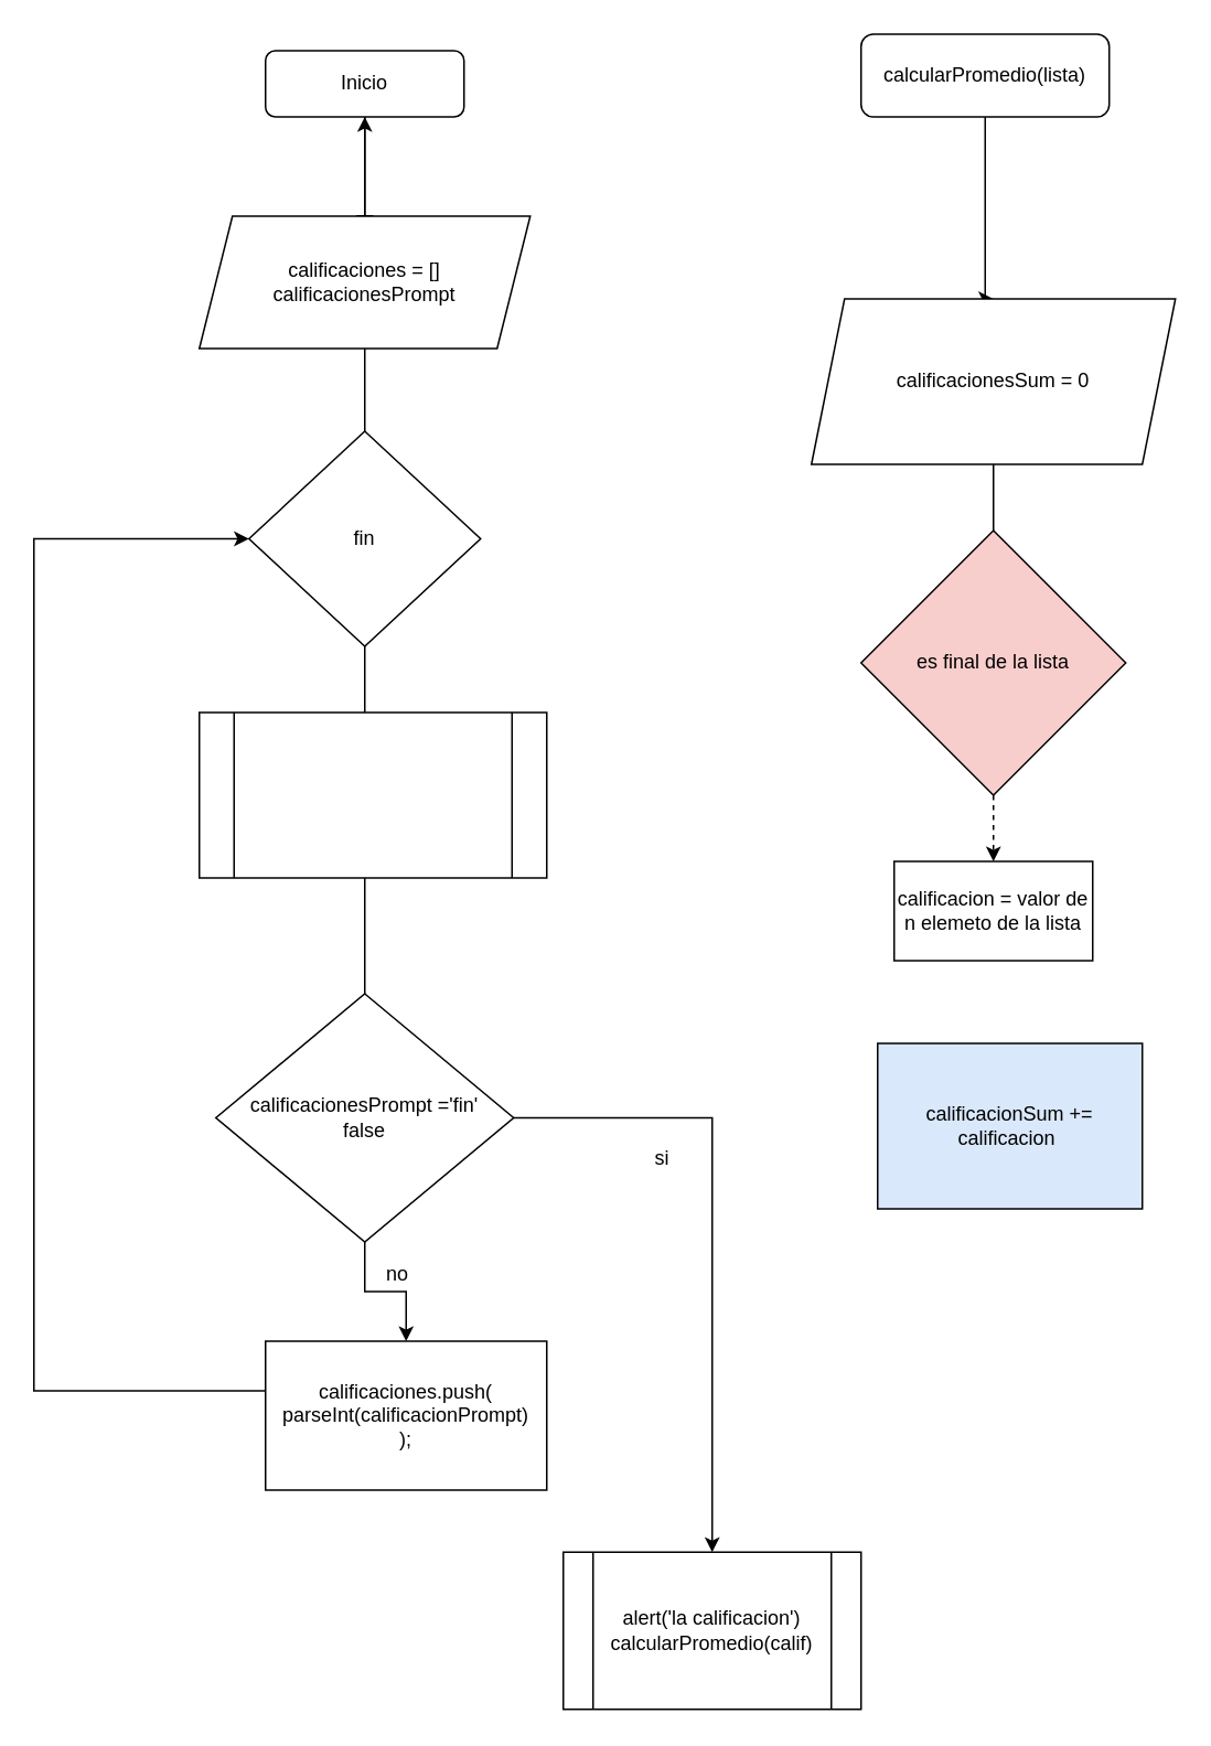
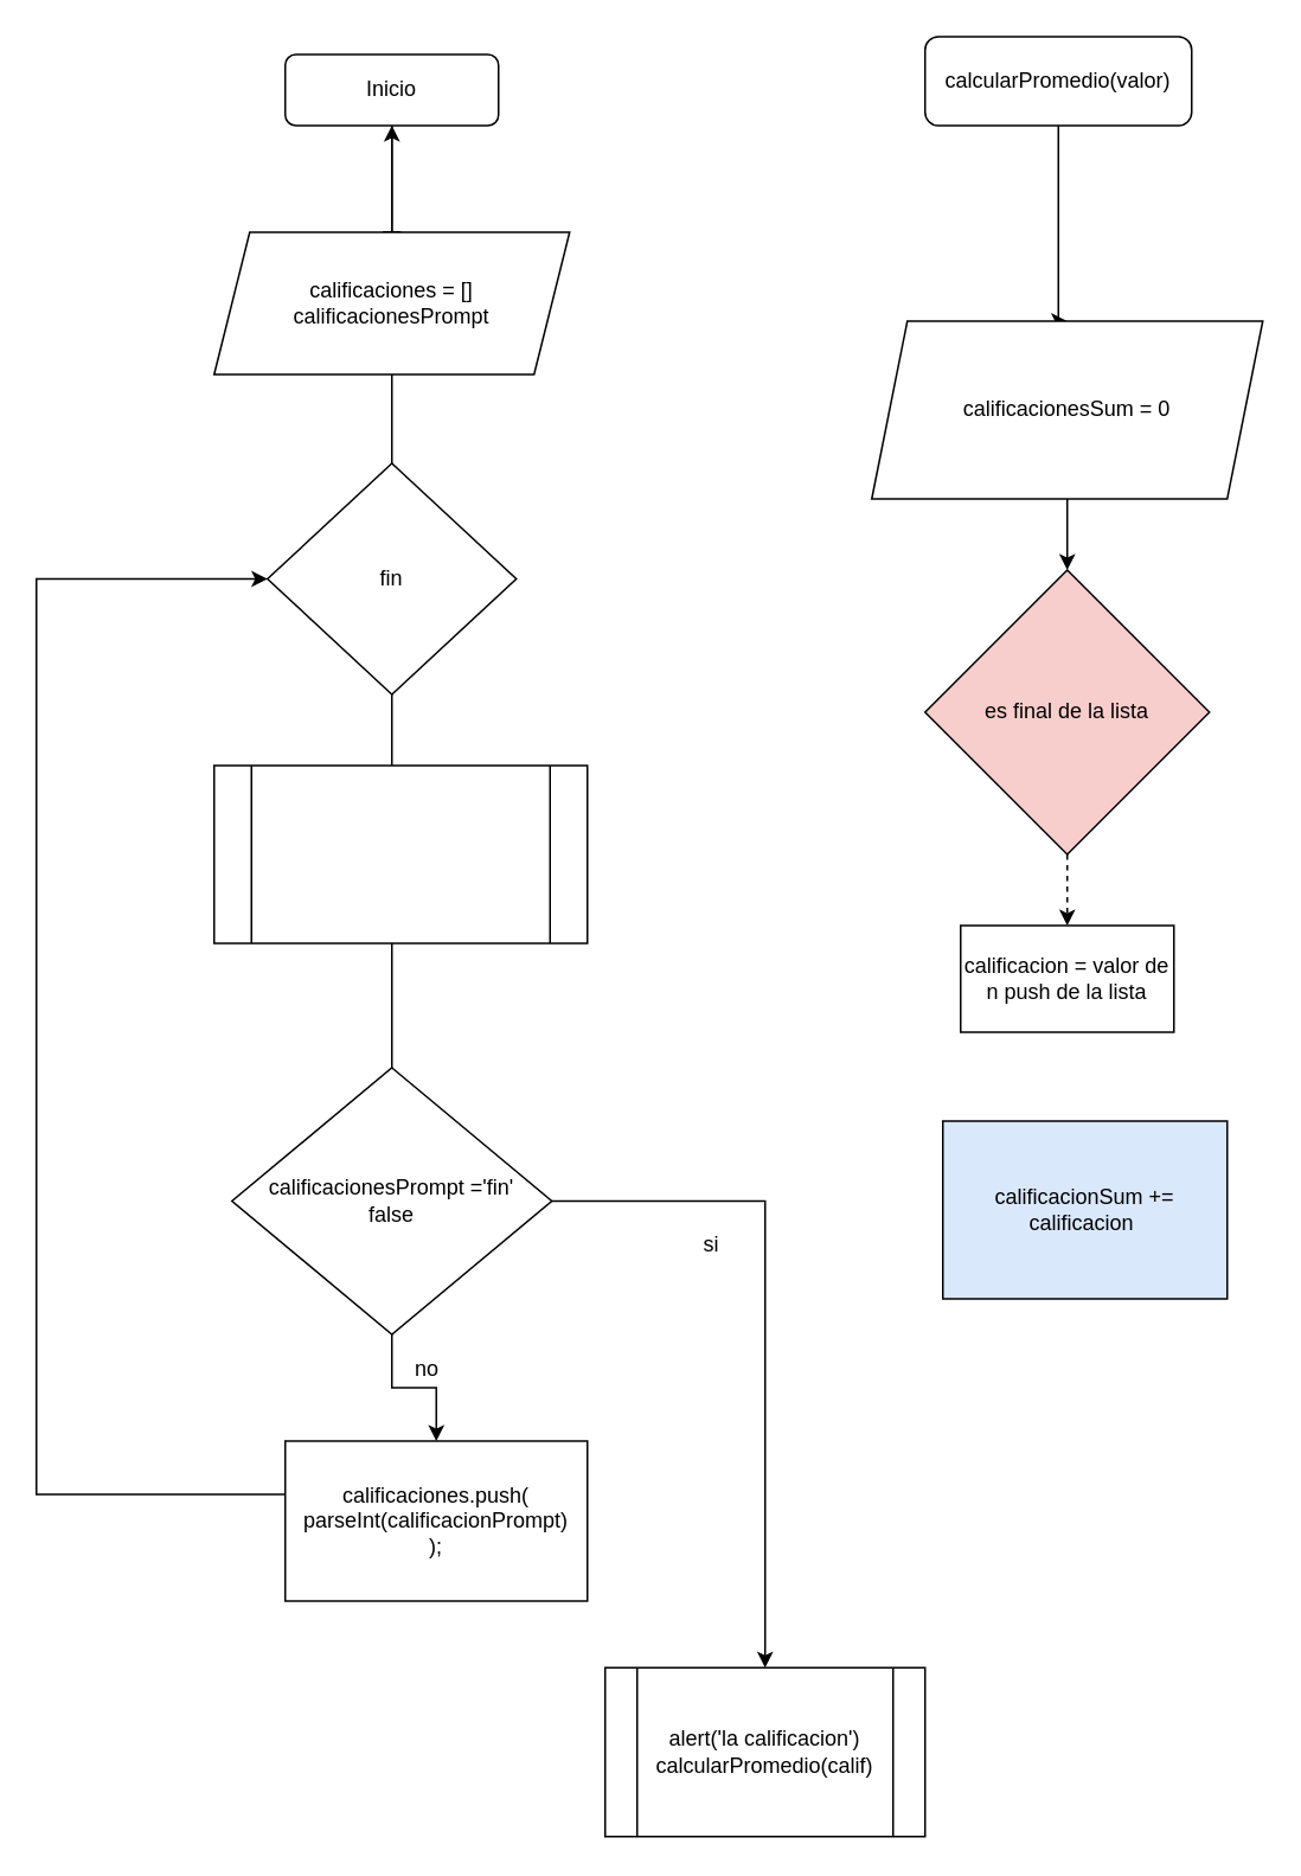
  <mxCell id="0" />
  <mxCell id="1" parent="0" />
  <mxCell id="2" value="" style="rounded=0;html=1;jettySize=auto;orthogonalLoop=1;fontSize=11;endArrow=block;endFill=0;endSize=8;strokeWidth=1;shadow=0;labelBackgroundColor=none;edgeStyle=orthogonalEdgeStyle;" parent="1" source="3" edge="1"><mxGeometry relative="1" as="geometry"><mxPoint x="220" y="140" as="targetPoint" /></mxGeometry></mxCell>
  <mxCell id="3" value="Inicio" style="rounded=1;whiteSpace=wrap;html=1;fontSize=12;glass=0;strokeWidth=1;shadow=0;" parent="1" vertex="1"><mxGeometry x="160" y="30" width="120" height="40" as="geometry" /></mxCell>
  <mxCell id="4" style="edgeStyle=orthogonalEdgeStyle;rounded=0;orthogonalLoop=1;jettySize=auto;html=1;" edge="1" parent="1"><mxGeometry relative="1" as="geometry"><mxPoint x="280" y="170" as="sourcePoint" /><mxPoint x="280" y="190" as="targetPoint" /></mxGeometry></mxCell>
  <mxCell id="5" style="edgeStyle=orthogonalEdgeStyle;rounded=0;orthogonalLoop=1;jettySize=auto;html=1;entryX=0.5;entryY=0;entryDx=0;entryDy=0;" edge="1" parent="1"><mxGeometry relative="1" as="geometry"><mxPoint x="220" y="150" as="sourcePoint" /><mxPoint x="220" y="150" as="targetPoint" /></mxGeometry></mxCell>
  <mxCell id="6" value="" style="edgeStyle=orthogonalEdgeStyle;rounded=0;orthogonalLoop=1;jettySize=auto;html=1;" edge="1" parent="1" source="7" target="3"><mxGeometry relative="1" as="geometry" /></mxCell>
  <mxCell id="7" value="" style="shape=parallelogram;perimeter=parallelogramPerimeter;whiteSpace=wrap;html=1;fixedSize=1;" vertex="1" parent="1"><mxGeometry x="120" y="130" width="200" height="80" as="geometry" /></mxCell>
  <mxCell id="8" value="calificaciones = []&lt;br&gt;calificacionesPrompt" style="text;html=1;strokeColor=none;fillColor=none;align=center;verticalAlign=middle;whiteSpace=wrap;rounded=0;" vertex="1" parent="1"><mxGeometry x="160" y="147.5" width="120" height="45" as="geometry" /></mxCell>
  <mxCell id="9" value="" style="rhombus;whiteSpace=wrap;html=1;" vertex="1" parent="1"><mxGeometry x="150" y="260" width="140" height="130" as="geometry" /></mxCell>
  <mxCell id="10" value="fin" style="text;html=1;strokeColor=none;fillColor=none;align=center;verticalAlign=middle;whiteSpace=wrap;rounded=0;" vertex="1" parent="1"><mxGeometry x="180" y="310" width="80" height="30" as="geometry" /></mxCell>
  <mxCell id="11" value="" style="endArrow=none;html=1;exitX=0.5;exitY=1;exitDx=0;exitDy=0;" edge="1" parent="1" source="9"><mxGeometry width="50" height="50" relative="1" as="geometry"><mxPoint x="340" y="340" as="sourcePoint" /><mxPoint x="220" y="430" as="targetPoint" /></mxGeometry></mxCell>
  <mxCell id="12" value="" style="endArrow=none;html=1;entryX=0.5;entryY=0;entryDx=0;entryDy=0;exitX=0.5;exitY=1;exitDx=0;exitDy=0;" edge="1" parent="1" source="7" target="9"><mxGeometry width="50" height="50" relative="1" as="geometry"><mxPoint x="100" y="360" as="sourcePoint" /><mxPoint x="150" y="310" as="targetPoint" /></mxGeometry></mxCell>
  <mxCell id="13" value="" style="shape=process;whiteSpace=wrap;html=1;backgroundOutline=1;" vertex="1" parent="1"><mxGeometry x="120" y="430" width="210" height="100" as="geometry" /></mxCell>
  <mxCell id="14" style="edgeStyle=orthogonalEdgeStyle;rounded=0;orthogonalLoop=1;jettySize=auto;html=1;exitX=0.5;exitY=1;exitDx=0;exitDy=0;" edge="1" parent="1" source="16" target="28"><mxGeometry relative="1" as="geometry" /></mxCell>
  <mxCell id="15" style="edgeStyle=orthogonalEdgeStyle;rounded=0;orthogonalLoop=1;jettySize=auto;html=1;entryX=0.5;entryY=0;entryDx=0;entryDy=0;" edge="1" parent="1" source="16" target="20"><mxGeometry relative="1" as="geometry" /></mxCell>
  <mxCell id="16" value="" style="rhombus;whiteSpace=wrap;html=1;" vertex="1" parent="1"><mxGeometry x="130" y="600" width="180" height="150" as="geometry" /></mxCell>
  <mxCell id="17" value="" style="endArrow=none;html=1;exitX=0.5;exitY=0;exitDx=0;exitDy=0;" edge="1" parent="1" source="16"><mxGeometry width="50" height="50" relative="1" as="geometry"><mxPoint x="100" y="350" as="sourcePoint" /><mxPoint x="220" y="530" as="targetPoint" /></mxGeometry></mxCell>
  <mxCell id="18" style="edgeStyle=orthogonalEdgeStyle;rounded=0;orthogonalLoop=1;jettySize=auto;html=1;entryX=0;entryY=0.5;entryDx=0;entryDy=0;exitX=0;exitY=0.5;exitDx=0;exitDy=0;" edge="1" parent="1" source="28" target="9"><mxGeometry relative="1" as="geometry"><mxPoint x="20" y="310" as="targetPoint" /><mxPoint x="150" y="850" as="sourcePoint" /><Array as="points"><mxPoint x="20" y="840" /><mxPoint x="20" y="325" /></Array></mxGeometry></mxCell>
  <mxCell id="19" value="calificacionesPrompt ='fin'&lt;br&gt;false" style="text;html=1;strokeColor=none;fillColor=none;align=center;verticalAlign=middle;whiteSpace=wrap;rounded=0;" vertex="1" parent="1"><mxGeometry x="145" y="640" width="150" height="70" as="geometry" /></mxCell>
  <mxCell id="20" value="" style="shape=process;whiteSpace=wrap;html=1;backgroundOutline=1;" vertex="1" parent="1"><mxGeometry x="340" y="937.5" width="180" height="95" as="geometry" /></mxCell>
  <mxCell id="21" value="alert('la calificacion')&lt;br&gt;calcularPromedio(calif)" style="text;html=1;strokeColor=none;fillColor=none;align=center;verticalAlign=middle;whiteSpace=wrap;rounded=0;" vertex="1" parent="1"><mxGeometry x="360" y="950" width="140" height="70" as="geometry" /></mxCell>
  <mxCell id="22" value="no" style="text;html=1;strokeColor=none;fillColor=none;align=center;verticalAlign=middle;whiteSpace=wrap;rounded=0;" vertex="1" parent="1"><mxGeometry x="220" y="760" width="40" height="20" as="geometry" /></mxCell>
  <mxCell id="23" value="si" style="text;html=1;strokeColor=none;fillColor=none;align=center;verticalAlign=middle;whiteSpace=wrap;rounded=0;" vertex="1" parent="1"><mxGeometry x="380" y="690" width="40" height="20" as="geometry" /></mxCell>
  <mxCell id="24" style="edgeStyle=orthogonalEdgeStyle;rounded=0;orthogonalLoop=1;jettySize=auto;html=1;entryX=0.5;entryY=0;entryDx=0;entryDy=0;" edge="1" parent="1" source="25" target="27"><mxGeometry relative="1" as="geometry"><Array as="points"><mxPoint x="595" y="180" /></Array></mxGeometry></mxCell>
- <mxCell id="25" value="calcularPromedio(lista)" style="rounded=1;whiteSpace=wrap;html=1;" vertex="1" parent="1"><mxGeometry x="520" y="20" width="150" height="50" as="geometry" /></mxCell>
- <mxCell id="26" style="edgeStyle=orthogonalEdgeStyle;rounded=0;orthogonalLoop=1;jettySize=auto;html=1;entryX=0.5;entryY=0;entryDx=0;entryDy=0;endArrow=none;" edge="1" parent="1" source="27" target="30"><mxGeometry relative="1" as="geometry" /></mxCell>
+ <mxCell id="25" value="calcularPromedio(valor)" style="rounded=1;whiteSpace=wrap;html=1;" vertex="1" parent="1"><mxGeometry x="520" y="20" width="150" height="50" as="geometry" /></mxCell>
+ <mxCell id="26" style="edgeStyle=orthogonalEdgeStyle;rounded=0;orthogonalLoop=1;jettySize=auto;html=1;entryX=0.5;entryY=0;entryDx=0;entryDy=0;" edge="1" parent="1" source="27" target="30"><mxGeometry relative="1" as="geometry" /></mxCell>
  <mxCell id="27" value="calificacionesSum = 0" style="shape=parallelogram;perimeter=parallelogramPerimeter;whiteSpace=wrap;html=1;fixedSize=1;" vertex="1" parent="1"><mxGeometry x="490" y="180" width="220" height="100" as="geometry" /></mxCell>
  <mxCell id="28" value="calificaciones.push(&lt;br&gt;parseInt(calificacionPrompt)&lt;br&gt;);" style="rounded=0;whiteSpace=wrap;html=1;" vertex="1" parent="1"><mxGeometry x="160" y="810" width="170" height="90" as="geometry" /></mxCell>
  <mxCell id="29" style="edgeStyle=orthogonalEdgeStyle;rounded=0;orthogonalLoop=1;jettySize=auto;html=1;dashed=1;" edge="1" parent="1" source="30" target="32"><mxGeometry relative="1" as="geometry" /></mxCell>
  <mxCell id="30" value="es final de la lista" style="rhombus;whiteSpace=wrap;html=1;fillColor=#f8cecc;" vertex="1" parent="1"><mxGeometry x="520" y="320" width="160" height="160" as="geometry" /></mxCell>
  <mxCell id="31" value="calificacionSum += calificacion&amp;nbsp;" style="rounded=0;whiteSpace=wrap;html=1;fillColor=#dae8fc;" vertex="1" parent="1"><mxGeometry x="530" y="630" width="160" height="100" as="geometry" /></mxCell>
- <mxCell id="32" value="calificacion = valor de n elemeto de la lista" style="rounded=0;whiteSpace=wrap;html=1;" vertex="1" parent="1"><mxGeometry x="540" y="520" width="120" height="60" as="geometry" /></mxCell>
+ <mxCell id="32" value="calificacion = valor de n push de la lista" style="rounded=0;whiteSpace=wrap;html=1;" vertex="1" parent="1"><mxGeometry x="540" y="520" width="120" height="60" as="geometry" /></mxCell>
